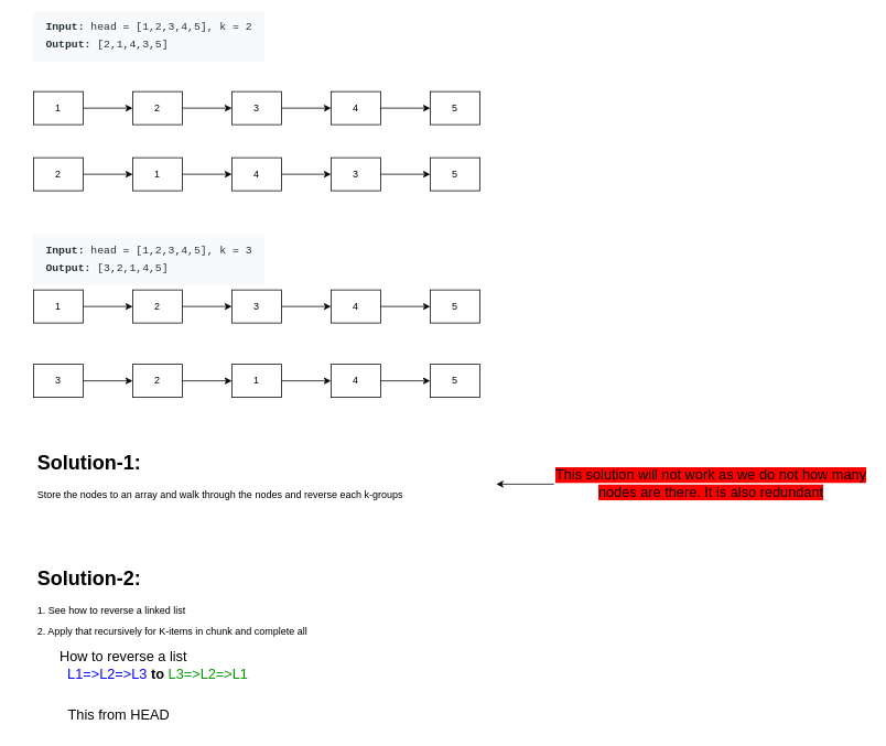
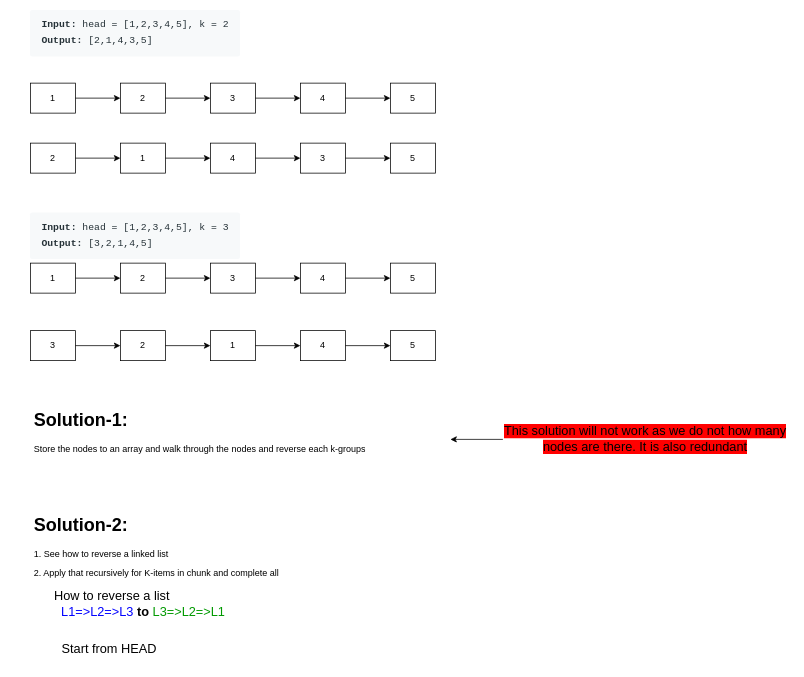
  <mxCell id="0" />
  <mxCell id="1" parent="0" />
  <mxCell id="2" value="" style="group" vertex="1" connectable="0" parent="1"><mxGeometry x="40" y="540" width="1010" height="90" as="geometry" /></mxCell>
  <mxCell id="3" value="&lt;h1&gt;Solution-1:&lt;/h1&gt;&lt;p&gt;Store the nodes to an array and walk through the nodes and reverse each k-groups&lt;/p&gt;" style="text;html=1;strokeColor=none;fillColor=none;spacing=5;spacingTop=-20;whiteSpace=wrap;overflow=hidden;rounded=0;" parent="2" vertex="1"><mxGeometry width="560" height="90" as="geometry" /></mxCell>
  <mxCell id="4" style="edgeStyle=orthogonalEdgeStyle;rounded=0;orthogonalLoop=1;jettySize=auto;html=1;fontSize=17;" edge="1" parent="2" source="5" target="3"><mxGeometry relative="1" as="geometry" /></mxCell>
  <mxCell id="5" value="&lt;font style=&quot;font-size: 17px; background-color: rgb(255, 0, 0);&quot;&gt;This solution will not work as we do not how many nodes are there. It is also redundant&lt;/font&gt;" style="text;html=1;strokeColor=none;fillColor=none;align=center;verticalAlign=middle;whiteSpace=wrap;rounded=0;" vertex="1" parent="2"><mxGeometry x="630" y="15" width="380" height="60" as="geometry" /></mxCell>
  <mxCell id="6" value="" style="group" vertex="1" connectable="0" parent="1"><mxGeometry x="20" y="290" width="560" height="190" as="geometry" /></mxCell>
  <mxCell id="7" value="1" style="rounded=0;whiteSpace=wrap;html=1;" parent="6" vertex="1"><mxGeometry x="20" y="60" width="60" height="40" as="geometry" /></mxCell>
  <mxCell id="8" value="2" style="rounded=0;whiteSpace=wrap;html=1;" parent="6" vertex="1"><mxGeometry x="140" y="60" width="60" height="40" as="geometry" /></mxCell>
  <mxCell id="9" style="edgeStyle=orthogonalEdgeStyle;rounded=0;orthogonalLoop=1;jettySize=auto;html=1;entryX=0;entryY=0.5;entryDx=0;entryDy=0;" parent="6" source="7" target="8" edge="1"><mxGeometry relative="1" as="geometry" /></mxCell>
  <mxCell id="10" value="3" style="rounded=0;whiteSpace=wrap;html=1;" parent="6" vertex="1"><mxGeometry x="260" y="60" width="60" height="40" as="geometry" /></mxCell>
  <mxCell id="11" style="edgeStyle=orthogonalEdgeStyle;rounded=0;orthogonalLoop=1;jettySize=auto;html=1;entryX=0;entryY=0.5;entryDx=0;entryDy=0;" parent="6" source="8" target="10" edge="1"><mxGeometry relative="1" as="geometry" /></mxCell>
  <mxCell id="12" value="4" style="rounded=0;whiteSpace=wrap;html=1;" parent="6" vertex="1"><mxGeometry x="380" y="60" width="60" height="40" as="geometry" /></mxCell>
  <mxCell id="13" style="edgeStyle=orthogonalEdgeStyle;rounded=0;orthogonalLoop=1;jettySize=auto;html=1;" parent="6" source="10" target="12" edge="1"><mxGeometry relative="1" as="geometry" /></mxCell>
  <mxCell id="14" value="5" style="rounded=0;whiteSpace=wrap;html=1;" parent="6" vertex="1"><mxGeometry x="500" y="60" width="60" height="40" as="geometry" /></mxCell>
  <mxCell id="15" style="edgeStyle=orthogonalEdgeStyle;rounded=0;orthogonalLoop=1;jettySize=auto;html=1;" parent="6" source="12" target="14" edge="1"><mxGeometry relative="1" as="geometry" /></mxCell>
  <mxCell id="16" value="&lt;pre style=&quot;box-sizing: border-box; font-family: SFMono-Regular, Consolas, &amp;quot;Liberation Mono&amp;quot;, Menlo, Courier, monospace; font-size: 13px; margin-top: 0px; margin-bottom: 1em; overflow: auto; background: rgb(247, 249, 250); padding: 10px 15px; color: rgb(38, 50, 56); line-height: 1.6; border-radius: 3px; text-align: start;&quot;&gt;&lt;span style=&quot;box-sizing: border-box; font-weight: bolder;&quot;&gt;Input:&lt;/span&gt; head = [1,2,3,4,5], k = 3&lt;br/&gt;&lt;span style=&quot;box-sizing: border-box; font-weight: bolder;&quot;&gt;Output:&lt;/span&gt; [3,2,1,4,5]&lt;/pre&gt;" style="text;html=1;strokeColor=none;fillColor=none;align=center;verticalAlign=middle;whiteSpace=wrap;rounded=0;" parent="6" vertex="1"><mxGeometry width="320" height="60" as="geometry" /></mxCell>
  <mxCell id="17" value="3" style="rounded=0;whiteSpace=wrap;html=1;" parent="6" vertex="1"><mxGeometry x="20" y="150" width="60" height="40" as="geometry" /></mxCell>
  <mxCell id="18" value="2" style="rounded=0;whiteSpace=wrap;html=1;" parent="6" vertex="1"><mxGeometry x="140" y="150" width="60" height="40" as="geometry" /></mxCell>
  <mxCell id="19" style="edgeStyle=orthogonalEdgeStyle;rounded=0;orthogonalLoop=1;jettySize=auto;html=1;entryX=0;entryY=0.5;entryDx=0;entryDy=0;" parent="6" source="17" target="18" edge="1"><mxGeometry relative="1" as="geometry" /></mxCell>
  <mxCell id="20" value="1" style="rounded=0;whiteSpace=wrap;html=1;" parent="6" vertex="1"><mxGeometry x="260" y="150" width="60" height="40" as="geometry" /></mxCell>
  <mxCell id="21" style="edgeStyle=orthogonalEdgeStyle;rounded=0;orthogonalLoop=1;jettySize=auto;html=1;entryX=0;entryY=0.5;entryDx=0;entryDy=0;" parent="6" source="18" target="20" edge="1"><mxGeometry relative="1" as="geometry" /></mxCell>
  <mxCell id="22" value="4" style="rounded=0;whiteSpace=wrap;html=1;" parent="6" vertex="1"><mxGeometry x="380" y="150" width="60" height="40" as="geometry" /></mxCell>
  <mxCell id="23" style="edgeStyle=orthogonalEdgeStyle;rounded=0;orthogonalLoop=1;jettySize=auto;html=1;" parent="6" source="20" target="22" edge="1"><mxGeometry relative="1" as="geometry" /></mxCell>
  <mxCell id="24" value="5" style="rounded=0;whiteSpace=wrap;html=1;" parent="6" vertex="1"><mxGeometry x="500" y="150" width="60" height="40" as="geometry" /></mxCell>
  <mxCell id="25" style="edgeStyle=orthogonalEdgeStyle;rounded=0;orthogonalLoop=1;jettySize=auto;html=1;" parent="6" source="22" target="24" edge="1"><mxGeometry relative="1" as="geometry" /></mxCell>
  <mxCell id="26" value="" style="group" vertex="1" connectable="0" parent="1"><mxGeometry x="40" y="20" width="540" height="210" as="geometry" /></mxCell>
  <mxCell id="27" value="1" style="rounded=0;whiteSpace=wrap;html=1;" parent="26" vertex="1"><mxGeometry y="90" width="60" height="40" as="geometry" /></mxCell>
  <mxCell id="28" value="2" style="rounded=0;whiteSpace=wrap;html=1;" parent="26" vertex="1"><mxGeometry x="120" y="90" width="60" height="40" as="geometry" /></mxCell>
  <mxCell id="29" style="edgeStyle=orthogonalEdgeStyle;rounded=0;orthogonalLoop=1;jettySize=auto;html=1;entryX=0;entryY=0.5;entryDx=0;entryDy=0;" parent="26" source="27" target="28" edge="1"><mxGeometry relative="1" as="geometry" /></mxCell>
  <mxCell id="30" value="3" style="rounded=0;whiteSpace=wrap;html=1;" parent="26" vertex="1"><mxGeometry x="240" y="90" width="60" height="40" as="geometry" /></mxCell>
  <mxCell id="31" style="edgeStyle=orthogonalEdgeStyle;rounded=0;orthogonalLoop=1;jettySize=auto;html=1;entryX=0;entryY=0.5;entryDx=0;entryDy=0;" parent="26" source="28" target="30" edge="1"><mxGeometry relative="1" as="geometry" /></mxCell>
  <mxCell id="32" value="4" style="rounded=0;whiteSpace=wrap;html=1;" parent="26" vertex="1"><mxGeometry x="360" y="90" width="60" height="40" as="geometry" /></mxCell>
  <mxCell id="33" style="edgeStyle=orthogonalEdgeStyle;rounded=0;orthogonalLoop=1;jettySize=auto;html=1;" parent="26" source="30" target="32" edge="1"><mxGeometry relative="1" as="geometry" /></mxCell>
  <mxCell id="34" value="5" style="rounded=0;whiteSpace=wrap;html=1;" parent="26" vertex="1"><mxGeometry x="480" y="90" width="60" height="40" as="geometry" /></mxCell>
  <mxCell id="35" style="edgeStyle=orthogonalEdgeStyle;rounded=0;orthogonalLoop=1;jettySize=auto;html=1;" parent="26" source="32" target="34" edge="1"><mxGeometry relative="1" as="geometry" /></mxCell>
  <mxCell id="36" value="&lt;pre style=&quot;box-sizing: border-box; font-family: SFMono-Regular, Consolas, &amp;quot;Liberation Mono&amp;quot;, Menlo, Courier, monospace; font-size: 13px; margin-top: 0px; margin-bottom: 1em; overflow: auto; background: rgb(247, 249, 250); padding: 10px 15px; color: rgb(38, 50, 56); line-height: 1.6; border-radius: 3px; text-align: start;&quot;&gt;&lt;span style=&quot;box-sizing: border-box; font-weight: bolder;&quot;&gt;Input:&lt;/span&gt; head = [1,2,3,4,5], k = 2&lt;br/&gt;&lt;span style=&quot;box-sizing: border-box; font-weight: bolder;&quot;&gt;Output:&lt;/span&gt; [2,1,4,3,5]&lt;/pre&gt;" style="text;html=1;strokeColor=none;fillColor=none;align=center;verticalAlign=middle;whiteSpace=wrap;rounded=0;" parent="26" vertex="1"><mxGeometry x="20" width="240" height="60" as="geometry" /></mxCell>
  <mxCell id="37" value="2" style="rounded=0;whiteSpace=wrap;html=1;" parent="26" vertex="1"><mxGeometry y="170" width="60" height="40" as="geometry" /></mxCell>
  <mxCell id="38" value="1" style="rounded=0;whiteSpace=wrap;html=1;" parent="26" vertex="1"><mxGeometry x="120" y="170" width="60" height="40" as="geometry" /></mxCell>
  <mxCell id="39" style="edgeStyle=orthogonalEdgeStyle;rounded=0;orthogonalLoop=1;jettySize=auto;html=1;entryX=0;entryY=0.5;entryDx=0;entryDy=0;" parent="26" source="37" target="38" edge="1"><mxGeometry relative="1" as="geometry" /></mxCell>
  <mxCell id="40" value="4" style="rounded=0;whiteSpace=wrap;html=1;" parent="26" vertex="1"><mxGeometry x="240" y="170" width="60" height="40" as="geometry" /></mxCell>
  <mxCell id="41" style="edgeStyle=orthogonalEdgeStyle;rounded=0;orthogonalLoop=1;jettySize=auto;html=1;entryX=0;entryY=0.5;entryDx=0;entryDy=0;" parent="26" source="38" target="40" edge="1"><mxGeometry relative="1" as="geometry" /></mxCell>
  <mxCell id="42" value="3" style="rounded=0;whiteSpace=wrap;html=1;" parent="26" vertex="1"><mxGeometry x="360" y="170" width="60" height="40" as="geometry" /></mxCell>
  <mxCell id="43" style="edgeStyle=orthogonalEdgeStyle;rounded=0;orthogonalLoop=1;jettySize=auto;html=1;" parent="26" source="40" target="42" edge="1"><mxGeometry relative="1" as="geometry" /></mxCell>
  <mxCell id="44" value="5" style="rounded=0;whiteSpace=wrap;html=1;" parent="26" vertex="1"><mxGeometry x="480" y="170" width="60" height="40" as="geometry" /></mxCell>
  <mxCell id="45" style="edgeStyle=orthogonalEdgeStyle;rounded=0;orthogonalLoop=1;jettySize=auto;html=1;" parent="26" source="42" target="44" edge="1"><mxGeometry relative="1" as="geometry" /></mxCell>
  <mxCell id="46" value="&lt;h1&gt;Solution-2:&lt;/h1&gt;&lt;p&gt;1. See how to reverse a linked list&lt;/p&gt;&lt;p&gt;2. Apply that recursively for K-items in chunk and complete all&lt;/p&gt;" style="text;html=1;strokeColor=none;fillColor=none;spacing=5;spacingTop=-20;whiteSpace=wrap;overflow=hidden;rounded=0;" vertex="1" parent="1"><mxGeometry x="40" y="680" width="560" height="90" as="geometry" /></mxCell>
  <mxCell id="47" value="How to reverse a list&lt;br&gt;&amp;nbsp; &lt;font color=&quot;#0000ff&quot;&gt;L1=&amp;gt;L2=&amp;gt;L3&lt;/font&gt; &lt;b&gt;to&lt;/b&gt; &lt;font color=&quot;#009900&quot;&gt;L3=&amp;gt;L2=&amp;gt;L1&lt;/font&gt;" style="text;html=1;strokeColor=none;fillColor=none;align=left;verticalAlign=middle;whiteSpace=wrap;rounded=0;labelBackgroundColor=#FFFFFF;fontSize=17;" vertex="1" parent="1"><mxGeometry x="70" y="780" width="320" height="50" as="geometry" /></mxCell>
- <mxCell id="48" value="&lt;font color=&quot;#000000&quot;&gt;This from HEAD&lt;/font&gt;" style="text;html=1;strokeColor=none;fillColor=none;align=left;verticalAlign=middle;whiteSpace=wrap;rounded=0;labelBackgroundColor=#FFFFFF;fontSize=17;fontColor=#009900;" vertex="1" parent="1"><mxGeometry x="80" y="850" width="230" height="30" as="geometry" /></mxCell>
+ <mxCell id="48" value="&lt;font color=&quot;#000000&quot;&gt;Start from HEAD&lt;/font&gt;" style="text;html=1;strokeColor=none;fillColor=none;align=left;verticalAlign=middle;whiteSpace=wrap;rounded=0;labelBackgroundColor=#FFFFFF;fontSize=17;fontColor=#009900;" vertex="1" parent="1"><mxGeometry x="80" y="850" width="230" height="30" as="geometry" /></mxCell>
